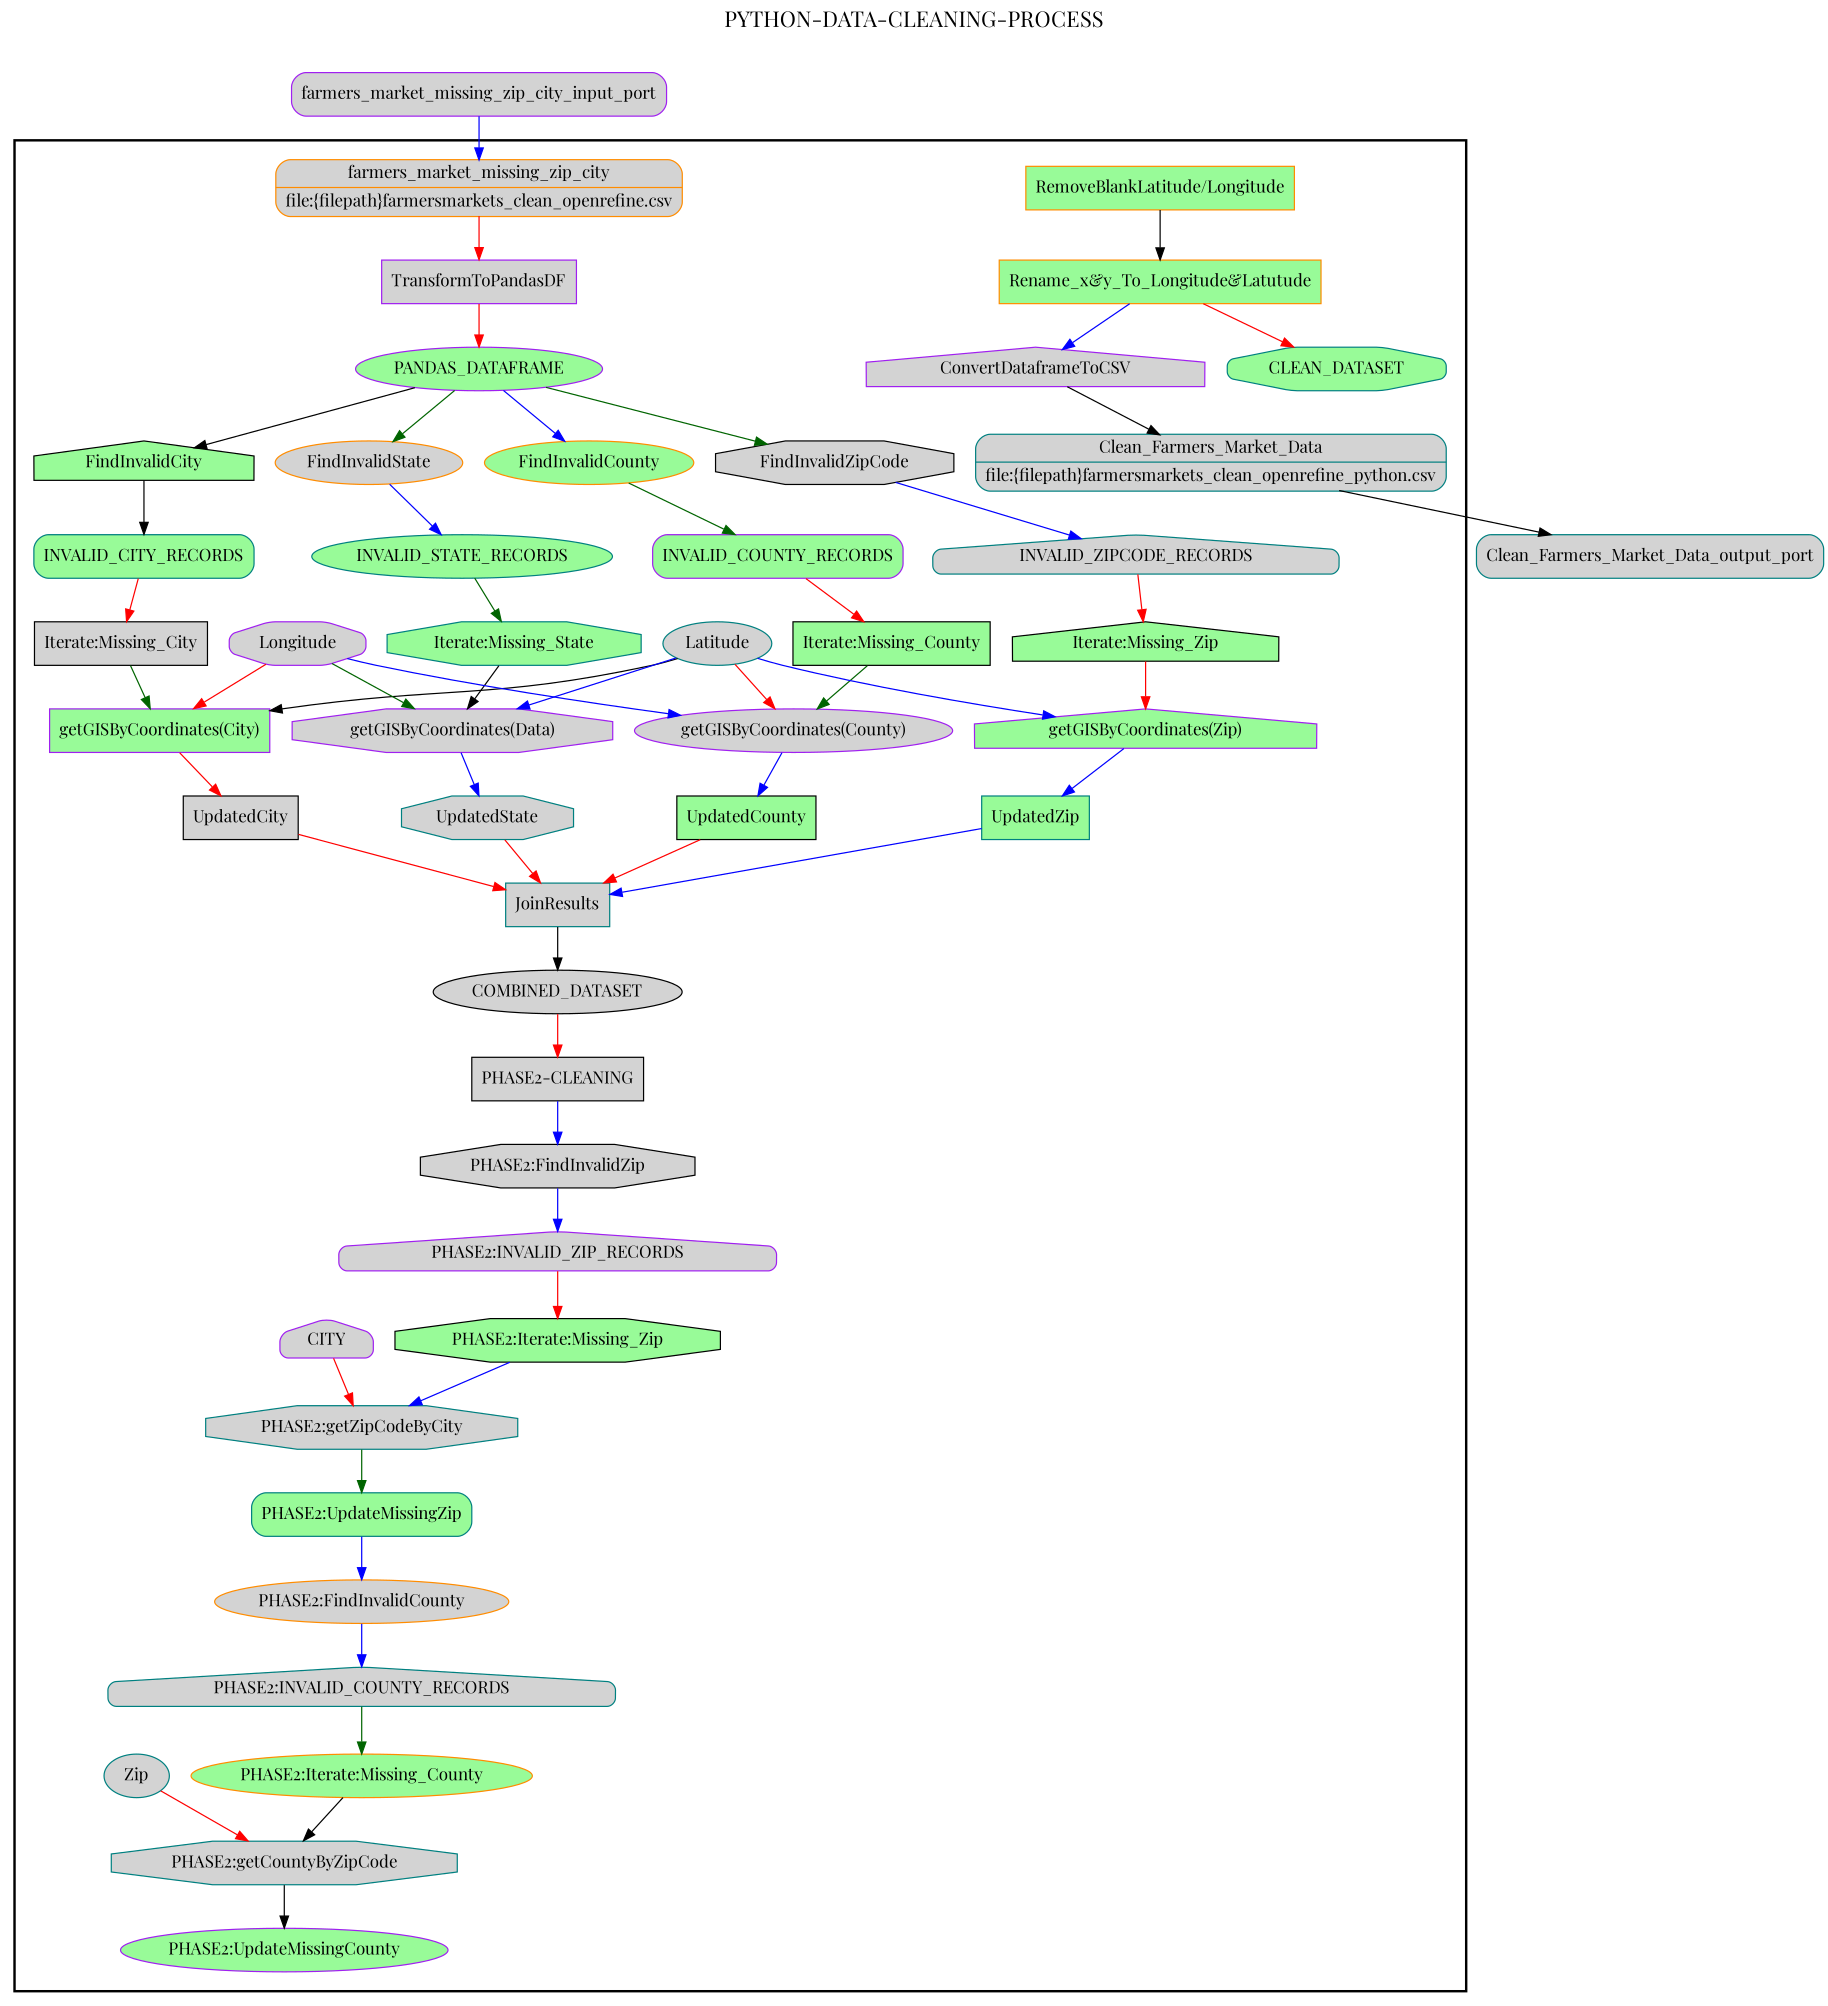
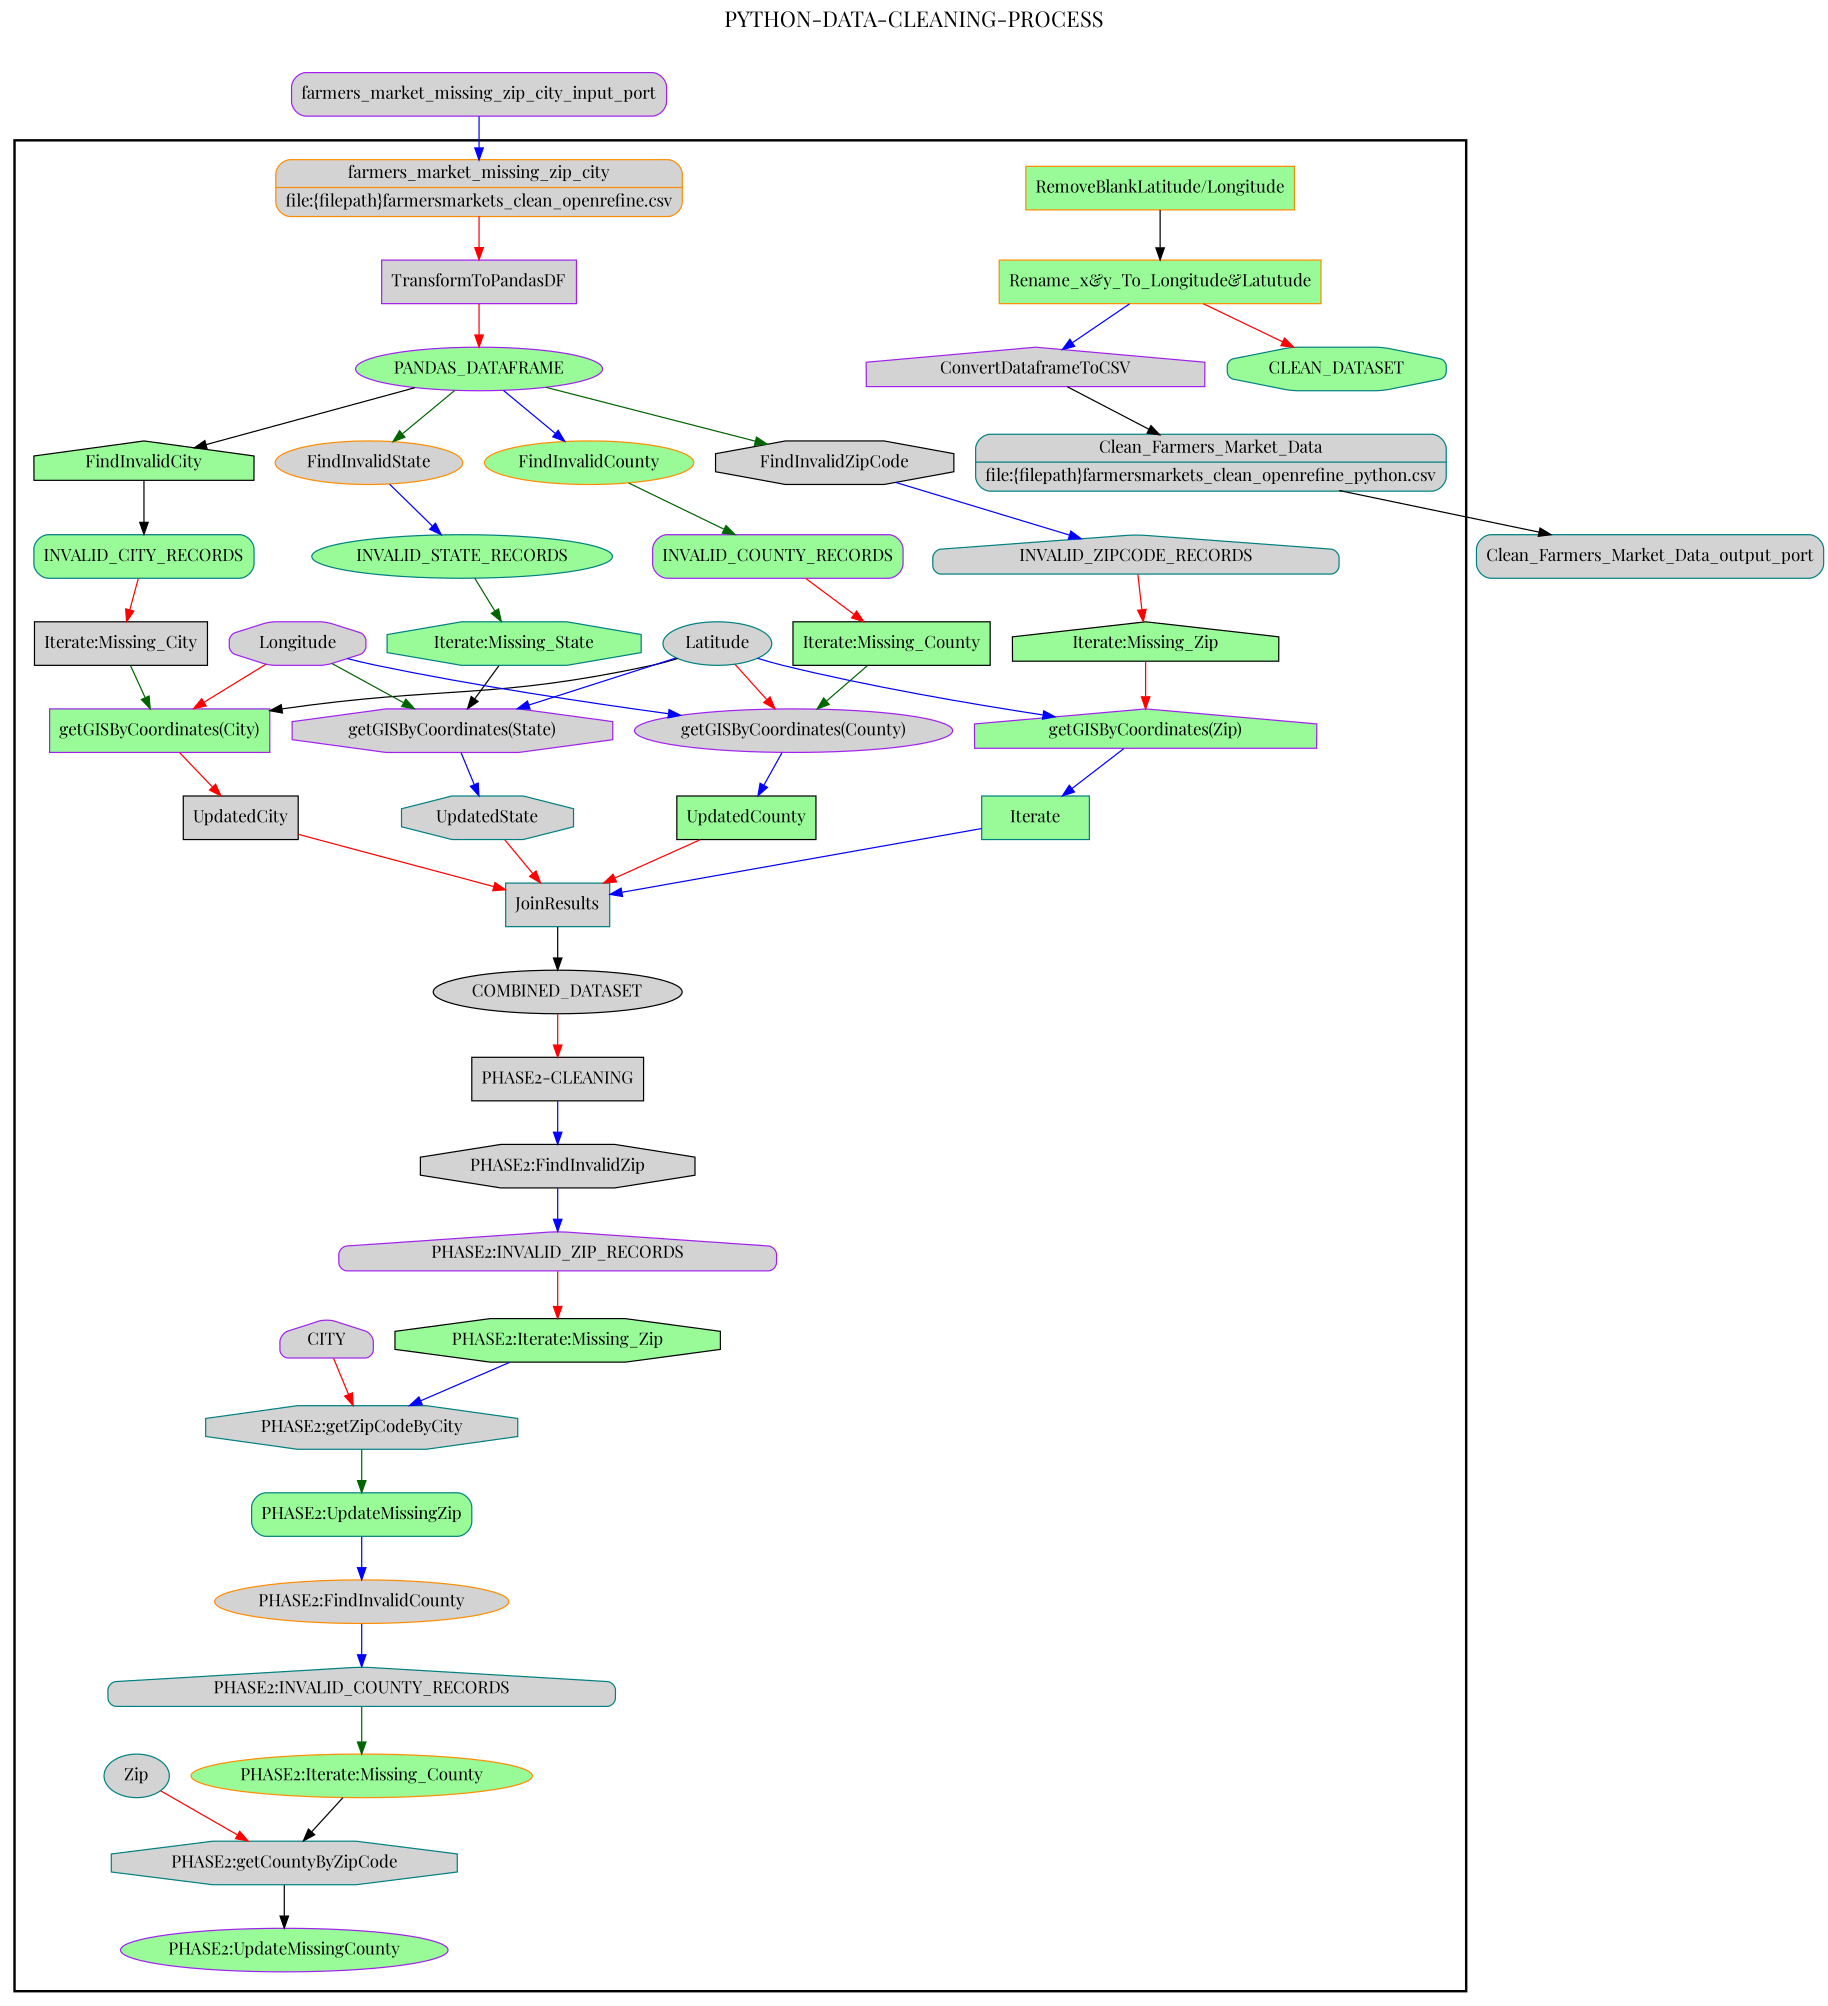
  digraph {
    fontname="Playfair Display"
    fontsize=18
    label="PYTHON-DATA-CLEANING-PROCESS"
    labelloc=t
    rankdir=TB
    node [color=teal fillcolor=lightgrey fontname="Playfair Display" peripheries=1 shape=box style=filled]
    edge [color=red fontname="Playfair Display"]
    TransformToPandasDF [color=purple]
    PANDAS_DATAFRAME [color=purple fillcolor=palegreen shape=ellipse style="rounded,filled"]
    FindInvalidZipCode [color=black shape=octagon]
    INVALID_ZIPCODE_RECORDS [shape=house style="rounded,filled"]
    FindInvalidCity [color=black fillcolor=palegreen shape=house]
    INVALID_CITY_RECORDS [fillcolor=palegreen style="rounded,filled"]
    FindInvalidState [color=darkorange shape=ellipse]
    INVALID_STATE_RECORDS [fillcolor=palegreen shape=ellipse style="rounded,filled"]
    FindInvalidCounty [color=darkorange fillcolor=palegreen shape=ellipse]
    INVALID_COUNTY_RECORDS [color=purple fillcolor=palegreen style="rounded,filled"]
    "Iterate:Missing_Zip" [color=black fillcolor=palegreen shape=house]
    "getGISByCoordinates(Zip)" [color=purple fillcolor=palegreen shape=house]
    "Iterate:Missing_City" [color=black]
    "getGISByCoordinates(City)" [color=purple fillcolor=palegreen]
    "Iterate:Missing_State" [fillcolor=palegreen shape=octagon]
-   "getGISByCoordinates(State)" [color=purple shape=octagon label="getGISByCoordinates(Data)"]
+   "getGISByCoordinates(State)" [color=purple shape=octagon]
    "Iterate:Missing_County" [color=black fillcolor=palegreen]
    "getGISByCoordinates(County)" [color=purple shape=ellipse]
-   UpdatedZip [fillcolor=palegreen]
+   UpdatedZip [fillcolor=palegreen label=Iterate]
    UpdatedCity [color=black]
    UpdatedState [shape=octagon]
    UpdatedCounty [color=black fillcolor=palegreen]
    JoinResults
    COMBINED_DATASET [color=black shape=ellipse style="rounded,filled"]
    "PHASE2-CLEANING" [color=black]
    "PHASE2:FindInvalidZip" [color=black shape=octagon]
    "PHASE2:INVALID_ZIP_RECORDS" [color=purple shape=house style="rounded,filled"]
    "PHASE2:Iterate:Missing_Zip" [color=black fillcolor=palegreen shape=octagon]
    "PHASE2:getZipCodeByCity" [shape=octagon]
    "PHASE2:UpdateMissingZip" [fillcolor=palegreen style="rounded,filled"]
    "PHASE2:FindInvalidCounty" [color=darkorange shape=ellipse]
    "PHASE2:INVALID_COUNTY_RECORDS" [shape=house style="rounded,filled"]
    "PHASE2:Iterate:Missing_County" [color=darkorange fillcolor=palegreen shape=ellipse]
    "PHASE2:getCountyByZipCode" [shape=octagon]
    "PHASE2:UpdateMissingCounty" [color=purple fillcolor=palegreen shape=ellipse style="rounded,filled"]
    "RemoveBlankLatitude/Longitude" [color=darkorange fillcolor=palegreen]
    "Rename_x&y_To_Longitude&Latutude" [color=darkorange fillcolor=palegreen]
    CLEAN_DATASET [fillcolor=palegreen shape=octagon style="rounded,filled"]
    ConvertDataframeToCSV [color=purple shape=house]
    n40 [label="{<f0> Clean_Farmers_Market_Data |<f1> file\:\{filepath\}\farmersmarkets_clean_openrefine_python.csv}" rankdir=LR shape=record style="rounded,filled"]
    n41 [color=darkorange label="{<f0> farmers_market_missing_zip_city |<f1> file\:\{filepath\}\farmersmarkets_clean_openrefine.csv}" rankdir=LR shape=record style="rounded,filled"]
    Latitude [shape=ellipse style="rounded,filled"]
    Longitude [color=purple shape=octagon style="rounded,filled"]
    CITY [color=purple shape=house style="rounded,filled"]
    Zip [shape=ellipse style="rounded,filled"]
    Clean_Farmers_Market_Data_output_port [style="rounded,filled" width=0.2]
    farmers_market_missing_zip_city_input_port [color=purple style="rounded,filled" width=0.2]
    subgraph cluster_1 {
      color=black
      label=""
      penwidth=2
      subgraph cluster_2 {
        color=black
        label=""
        penwidth=0
        TransformToPandasDF
        PANDAS_DATAFRAME
        FindInvalidZipCode
        INVALID_ZIPCODE_RECORDS
        FindInvalidCity
        INVALID_CITY_RECORDS
        FindInvalidState
        INVALID_STATE_RECORDS
        FindInvalidCounty
        INVALID_COUNTY_RECORDS
        "Iterate:Missing_Zip"
        "getGISByCoordinates(Zip)"
        "Iterate:Missing_City"
        "getGISByCoordinates(City)"
        "Iterate:Missing_State"
        "getGISByCoordinates(State)"
        "Iterate:Missing_County"
        "getGISByCoordinates(County)"
        UpdatedZip
        UpdatedCity
        UpdatedState
        UpdatedCounty
        JoinResults
        COMBINED_DATASET
        "PHASE2-CLEANING"
        "PHASE2:FindInvalidZip"
        "PHASE2:INVALID_ZIP_RECORDS"
        "PHASE2:Iterate:Missing_Zip"
        "PHASE2:getZipCodeByCity"
        "PHASE2:UpdateMissingZip"
        "PHASE2:FindInvalidCounty"
        "PHASE2:INVALID_COUNTY_RECORDS"
        "PHASE2:Iterate:Missing_County"
        "PHASE2:getCountyByZipCode"
        "PHASE2:UpdateMissingCounty"
        "RemoveBlankLatitude/Longitude"
        "Rename_x&y_To_Longitude&Latutude"
        CLEAN_DATASET
        ConvertDataframeToCSV
        n40
        n41
        Latitude
        Longitude
        CITY
        Zip
      }
    }
    TransformToPandasDF -> PANDAS_DATAFRAME
    PANDAS_DATAFRAME -> FindInvalidZipCode [color=darkgreen]
    PANDAS_DATAFRAME -> FindInvalidCity [color=black]
    PANDAS_DATAFRAME -> FindInvalidState [color=darkgreen]
    PANDAS_DATAFRAME -> FindInvalidCounty [color=blue]
    FindInvalidZipCode -> INVALID_ZIPCODE_RECORDS [color=blue]
    INVALID_ZIPCODE_RECORDS -> "Iterate:Missing_Zip"
    FindInvalidCity -> INVALID_CITY_RECORDS [color=black]
    INVALID_CITY_RECORDS -> "Iterate:Missing_City"
    FindInvalidState -> INVALID_STATE_RECORDS [color=blue]
    INVALID_STATE_RECORDS -> "Iterate:Missing_State" [color=darkgreen]
    FindInvalidCounty -> INVALID_COUNTY_RECORDS [color=darkgreen]
    INVALID_COUNTY_RECORDS -> "Iterate:Missing_County"
    "Iterate:Missing_Zip" -> "getGISByCoordinates(Zip)"
    "getGISByCoordinates(Zip)" -> UpdatedZip [color=blue]
    "Iterate:Missing_City" -> "getGISByCoordinates(City)" [color=darkgreen]
    "getGISByCoordinates(City)" -> UpdatedCity
    "Iterate:Missing_State" -> "getGISByCoordinates(State)" [color=black]
    "getGISByCoordinates(State)" -> UpdatedState [color=blue]
    "Iterate:Missing_County" -> "getGISByCoordinates(County)" [color=darkgreen]
    "getGISByCoordinates(County)" -> UpdatedCounty [color=blue]
    UpdatedZip -> JoinResults [color=blue]
    UpdatedCity -> JoinResults
    UpdatedState -> JoinResults
    UpdatedCounty -> JoinResults
    JoinResults -> COMBINED_DATASET [color=black]
    COMBINED_DATASET -> "PHASE2-CLEANING"
    "PHASE2-CLEANING" -> "PHASE2:FindInvalidZip" [color=blue]
    "PHASE2:FindInvalidZip" -> "PHASE2:INVALID_ZIP_RECORDS" [color=blue]
    "PHASE2:INVALID_ZIP_RECORDS" -> "PHASE2:Iterate:Missing_Zip"
    "PHASE2:Iterate:Missing_Zip" -> "PHASE2:getZipCodeByCity" [color=blue]
    "PHASE2:getZipCodeByCity" -> "PHASE2:UpdateMissingZip" [color=darkgreen]
    "PHASE2:UpdateMissingZip" -> "PHASE2:FindInvalidCounty" [color=blue]
    "PHASE2:FindInvalidCounty" -> "PHASE2:INVALID_COUNTY_RECORDS" [color=blue]
    "PHASE2:INVALID_COUNTY_RECORDS" -> "PHASE2:Iterate:Missing_County" [color=darkgreen]
    "PHASE2:Iterate:Missing_County" -> "PHASE2:getCountyByZipCode" [color=black]
    "PHASE2:getCountyByZipCode" -> "PHASE2:UpdateMissingCounty" [color=black]
    "RemoveBlankLatitude/Longitude" -> "Rename_x&y_To_Longitude&Latutude" [color=black]
    "Rename_x&y_To_Longitude&Latutude" -> CLEAN_DATASET
    "Rename_x&y_To_Longitude&Latutude" -> ConvertDataframeToCSV [color=blue]
    ConvertDataframeToCSV -> n40 [color=black]
    n40 -> Clean_Farmers_Market_Data_output_port [color=black]
    n41 -> TransformToPandasDF
    Latitude -> "getGISByCoordinates(Zip)" [color=blue]
    Latitude -> "getGISByCoordinates(City)" [color=black]
    Latitude -> "getGISByCoordinates(State)" [color=blue]
    Latitude -> "getGISByCoordinates(County)"
    Longitude -> "getGISByCoordinates(City)"
    Longitude -> "getGISByCoordinates(State)" [color=darkgreen]
    Longitude -> "getGISByCoordinates(County)" [color=blue]
    CITY -> "PHASE2:getZipCodeByCity"
    Zip -> "PHASE2:getCountyByZipCode"
    farmers_market_missing_zip_city_input_port -> n41 [color=blue]
  }
